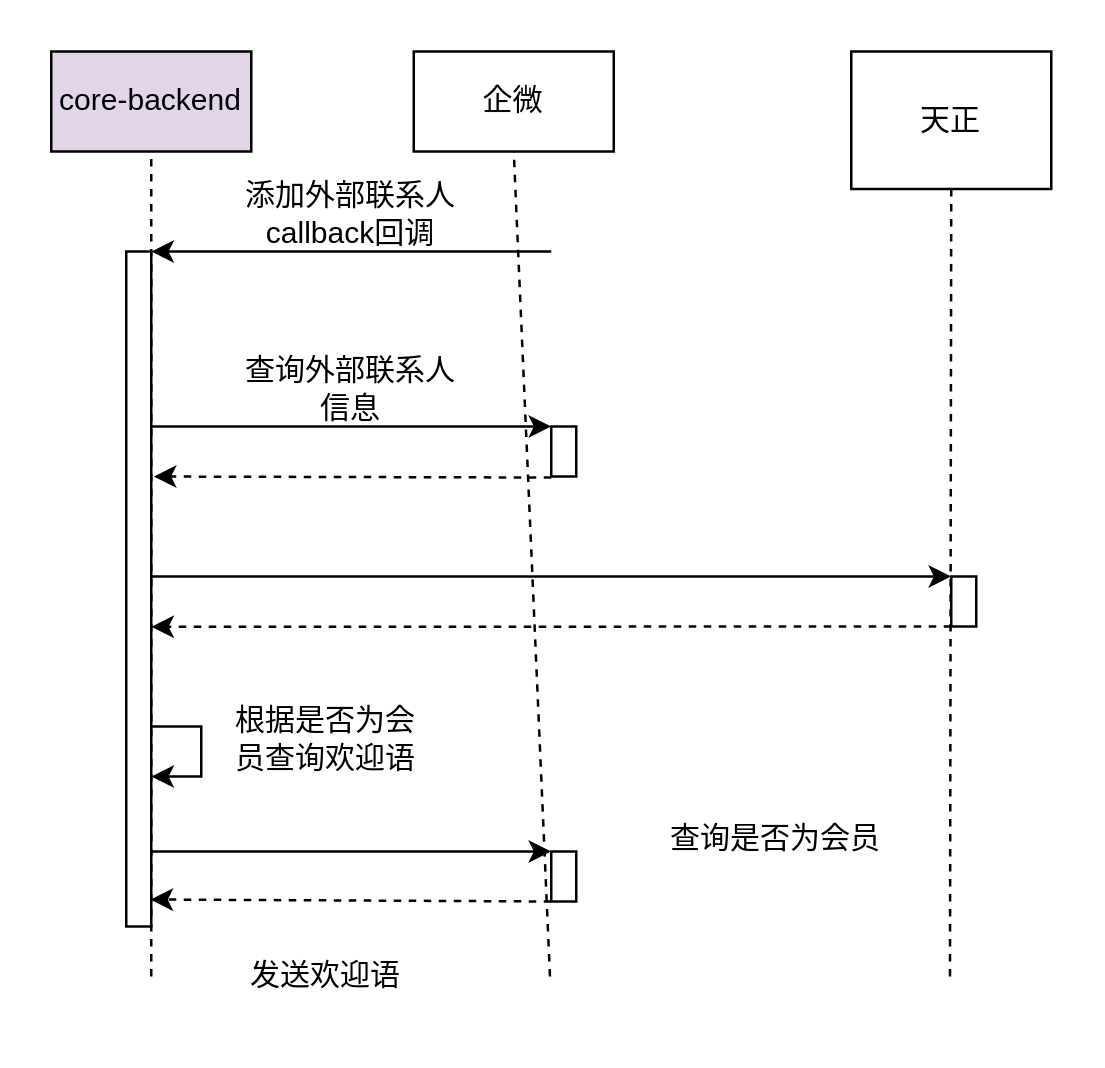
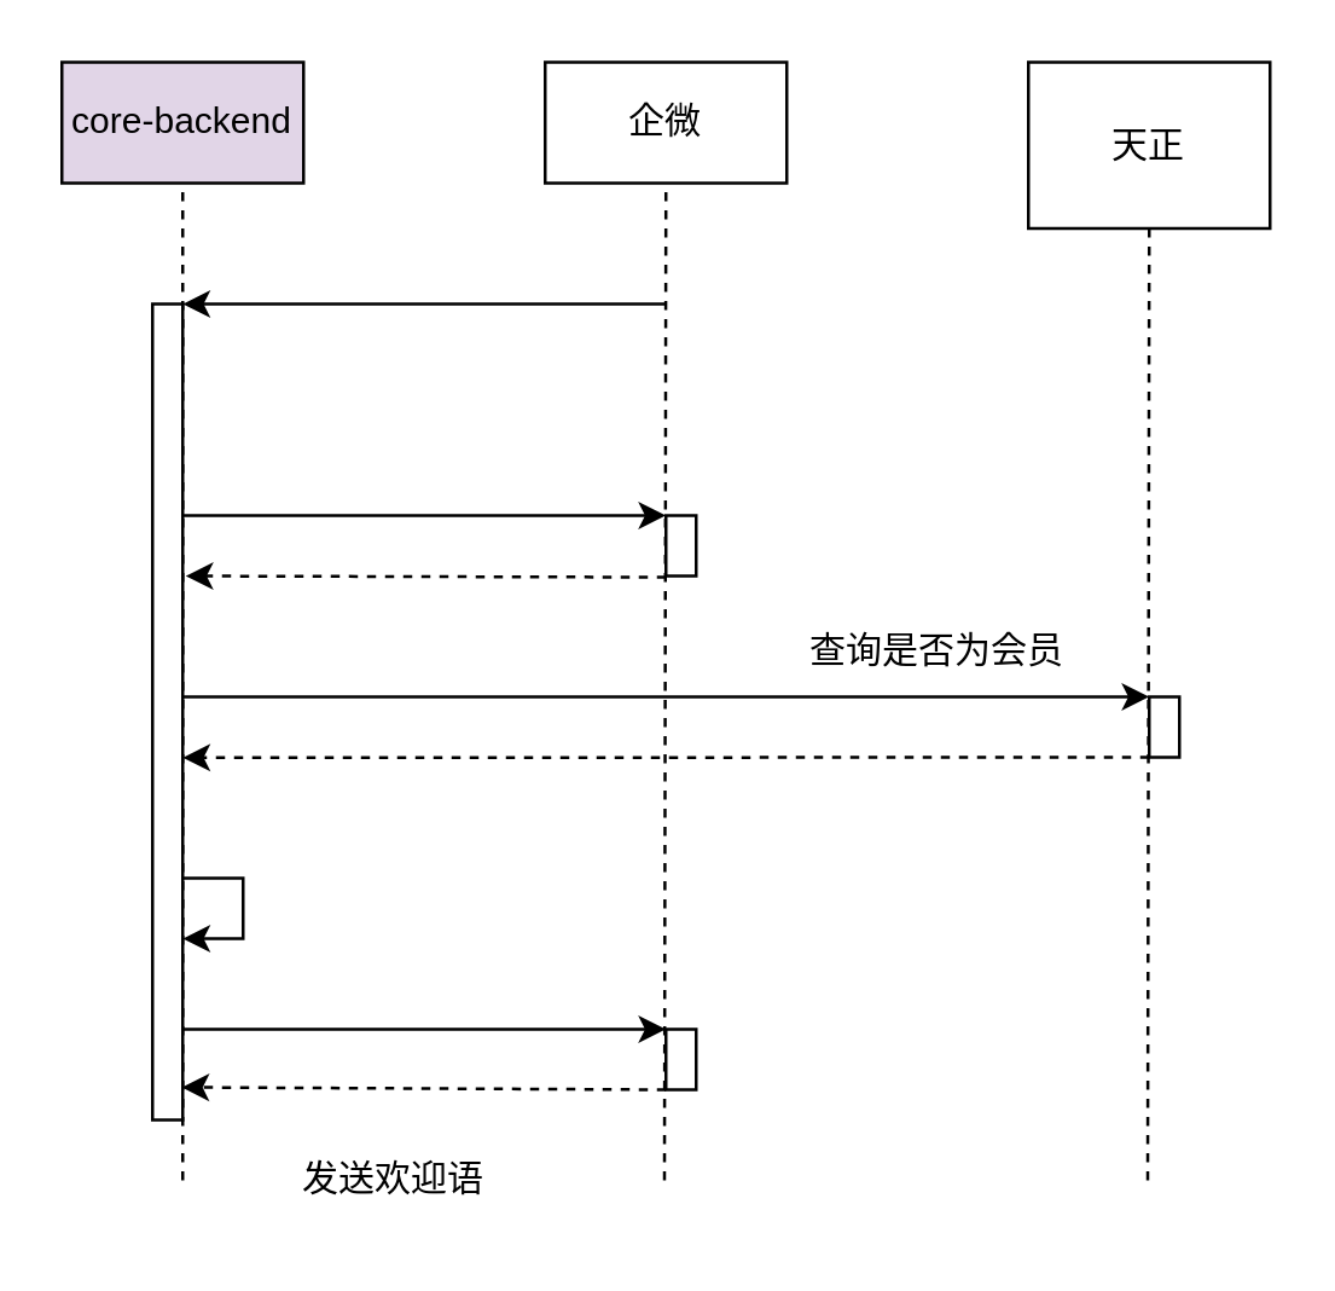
  <mxCell id="0" />
  <mxCell id="1" parent="0" />
  <mxCell id="2" value="core-backend" style="rounded=0;whiteSpace=wrap;html=1;fillColor=#e1d5e7;" vertex="1" parent="1"><mxGeometry x="20" y="20" width="80" height="40" as="geometry" /></mxCell>
- <mxCell id="3" value="企微" style="rounded=0;whiteSpace=wrap;html=1;" vertex="1" parent="1"><mxGeometry x="165" y="20" width="80" height="40" as="geometry" /></mxCell>
+ <mxCell id="3" value="企微" style="rounded=0;whiteSpace=wrap;html=1;" vertex="1" parent="1"><mxGeometry x="180" y="20" width="80" height="40" as="geometry" /></mxCell>
  <mxCell id="4" value="天正" style="rounded=0;whiteSpace=wrap;html=1;" vertex="1" parent="1"><mxGeometry x="340" y="20" width="80" height="55" as="geometry" /></mxCell>
  <mxCell id="5" value="" style="endArrow=none;dashed=1;html=1;rounded=0;entryX=0.5;entryY=1;entryDx=0;entryDy=0;" edge="1" parent="1" target="2"><mxGeometry width="50" height="50" relative="1" as="geometry"><mxPoint x="60" y="390" as="sourcePoint" /><mxPoint x="70" y="210" as="targetPoint" /></mxGeometry></mxCell>
  <mxCell id="6" value="" style="endArrow=none;dashed=1;html=1;rounded=0;entryX=0.5;entryY=1;entryDx=0;entryDy=0;" edge="1" parent="1" target="3"><mxGeometry width="50" height="50" relative="1" as="geometry"><mxPoint x="219.5" y="390" as="sourcePoint" /><mxPoint x="219.5" y="140" as="targetPoint" /></mxGeometry></mxCell>
  <mxCell id="7" value="" style="endArrow=none;dashed=1;html=1;rounded=0;entryX=0.5;entryY=1;entryDx=0;entryDy=0;" edge="1" parent="1" target="4"><mxGeometry width="50" height="50" relative="1" as="geometry"><mxPoint x="379.5" y="390" as="sourcePoint" /><mxPoint x="379.5" y="140" as="targetPoint" /></mxGeometry></mxCell>
  <mxCell id="8" value="" style="endArrow=classic;html=1;rounded=0;" edge="1" parent="1"><mxGeometry width="50" height="50" relative="1" as="geometry"><mxPoint x="220" y="100" as="sourcePoint" /><mxPoint x="60" y="100" as="targetPoint" /></mxGeometry></mxCell>
- <mxCell id="9" value="添加外部联系人callback回调" style="text;html=1;strokeColor=none;fillColor=none;align=center;verticalAlign=middle;whiteSpace=wrap;rounded=0;" vertex="1" parent="1"><mxGeometry x="90" y="70" width="100" height="30" as="geometry" /></mxCell>
  <mxCell id="10" value="" style="rounded=0;whiteSpace=wrap;html=1;" vertex="1" parent="1"><mxGeometry x="50" y="100" width="10" height="270" as="geometry" /></mxCell>
- <mxCell id="11" value="查询外部联系人信息" style="text;html=1;strokeColor=none;fillColor=none;align=center;verticalAlign=middle;whiteSpace=wrap;rounded=0;" vertex="1" parent="1"><mxGeometry x="95" y="140" width="90" height="30" as="geometry" /></mxCell>
  <mxCell id="12" value="" style="endArrow=classic;html=1;rounded=0;" edge="1" parent="1"><mxGeometry width="50" height="50" relative="1" as="geometry"><mxPoint x="60" y="230" as="sourcePoint" /><mxPoint x="380" y="230" as="targetPoint" /></mxGeometry></mxCell>
  <mxCell id="13" value="" style="rounded=0;whiteSpace=wrap;html=1;" vertex="1" parent="1"><mxGeometry x="380" y="230" width="10" height="20" as="geometry" /></mxCell>
- <mxCell id="14" value="查询是否为会员" style="text;html=1;strokeColor=none;fillColor=none;align=center;verticalAlign=middle;whiteSpace=wrap;rounded=0;" vertex="1" parent="1"><mxGeometry x="260" y="320" width="100" height="30" as="geometry" /></mxCell>
+ <mxCell id="14" value="查询是否为会员" style="text;html=1;strokeColor=none;fillColor=none;align=center;verticalAlign=middle;whiteSpace=wrap;rounded=0;" vertex="1" parent="1"><mxGeometry x="260" y="200" width="100" height="30" as="geometry" /></mxCell>
  <mxCell id="15" value="" style="endArrow=classic;html=1;rounded=0;entryX=1;entryY=0.556;entryDx=0;entryDy=0;entryPerimeter=0;dashed=1;" edge="1" parent="1" target="10"><mxGeometry width="50" height="50" relative="1" as="geometry"><mxPoint x="380" y="250" as="sourcePoint" /><mxPoint x="70" y="290" as="targetPoint" /></mxGeometry></mxCell>
  <mxCell id="16" value="" style="endArrow=classic;html=1;rounded=0;" edge="1" parent="1"><mxGeometry width="50" height="50" relative="1" as="geometry"><mxPoint x="60" y="290" as="sourcePoint" /><mxPoint x="60" y="310" as="targetPoint" /><Array as="points"><mxPoint x="80" y="290" /><mxPoint x="80" y="310" /></Array></mxGeometry></mxCell>
- <mxCell id="17" value="根据是否为会员查询欢迎语" style="text;html=1;strokeColor=none;fillColor=none;align=center;verticalAlign=middle;whiteSpace=wrap;rounded=0;" vertex="1" parent="1"><mxGeometry x="90" y="280" width="80" height="30" as="geometry" /></mxCell>
  <mxCell id="18" value="" style="endArrow=classic;html=1;rounded=0;" edge="1" parent="1"><mxGeometry width="50" height="50" relative="1" as="geometry"><mxPoint x="60" y="340" as="sourcePoint" /><mxPoint x="220" y="340" as="targetPoint" /></mxGeometry></mxCell>
  <mxCell id="19" value="" style="rounded=0;whiteSpace=wrap;html=1;" vertex="1" parent="1"><mxGeometry x="220" y="340" width="10" height="20" as="geometry" /></mxCell>
  <mxCell id="20" value="发送欢迎语" style="text;html=1;strokeColor=none;fillColor=none;align=center;verticalAlign=middle;whiteSpace=wrap;rounded=0;" vertex="1" parent="1"><mxGeometry x="95" y="375" width="70" height="30" as="geometry" /></mxCell>
  <mxCell id="21" value="" style="endArrow=classic;html=1;rounded=0;" edge="1" parent="1"><mxGeometry width="50" height="50" relative="1" as="geometry"><mxPoint x="60" y="170" as="sourcePoint" /><mxPoint x="220" y="170" as="targetPoint" /></mxGeometry></mxCell>
  <mxCell id="22" value="" style="endArrow=classic;html=1;rounded=0;entryX=0.967;entryY=0.96;entryDx=0;entryDy=0;entryPerimeter=0;dashed=1;exitX=0;exitY=1;exitDx=0;exitDy=0;" edge="1" parent="1" source="19" target="10"><mxGeometry width="50" height="50" relative="1" as="geometry"><mxPoint x="390" y="280" as="sourcePoint" /><mxPoint x="69.36" y="279.68" as="targetPoint" /></mxGeometry></mxCell>
  <mxCell id="23" value="" style="endArrow=classic;html=1;rounded=0;dashed=1;exitX=0;exitY=1;exitDx=0;exitDy=0;" edge="1" parent="1"><mxGeometry width="50" height="50" relative="1" as="geometry"><mxPoint x="220" y="190.42" as="sourcePoint" /><mxPoint x="61" y="190" as="targetPoint" /></mxGeometry></mxCell>
  <mxCell id="24" value="" style="rounded=0;whiteSpace=wrap;html=1;" vertex="1" parent="1"><mxGeometry x="220" y="170" width="10" height="20" as="geometry" /></mxCell>
